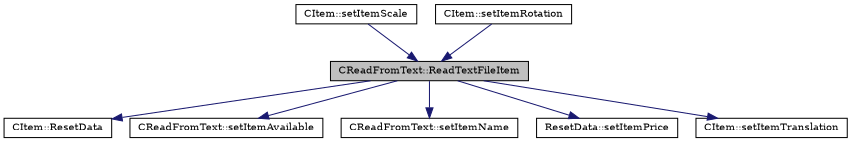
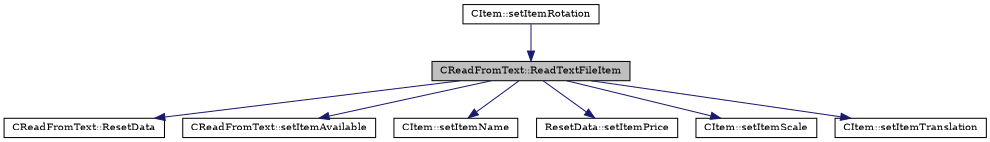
  digraph {
    fontname="DejaVu Serif"
    rankdir=TB
    node [color=black fontname="DejaVu Serif" fontsize=10 shape=record]
    edge [color=midnightblue fontname="DejaVu Serif" fontsize=10 labelfontname=Helvetica labelfontsize=10 style=solid]
    n1 [fillcolor=grey75 fontcolor=black height=0.2 label="CReadFromText::ReadTextFileItem" style=filled width=0.4]
-   n2 [height=0.2 label="CItem::ResetData" width=0.4]
+   n2 [height=0.2 label="CReadFromText::ResetData" width=0.4]
    n3 [height=0.2 label="CReadFromText::setItemAvailable" width=0.4]
-   n4 [height=0.2 label="CReadFromText::setItemName" width=0.4]
+   n4 [height=0.2 label="CItem::setItemName" width=0.4]
    n5 [height=0.2 label="ResetData::setItemPrice" width=0.4]
    n6 [height=0.2 label="CItem::setItemScale" width=0.4]
    n7 [height=0.2 label="CItem::setItemTranslation" width=0.4]
    n8 [height=0.2 label="CItem::setItemRotation" width=0.4]
    n1 -> n2
    n1 -> n3
    n1 -> n4
    n1 -> n5
-   n6 -> n1
+   n1 -> n6
    n1 -> n7
    n8 -> n1
  }
